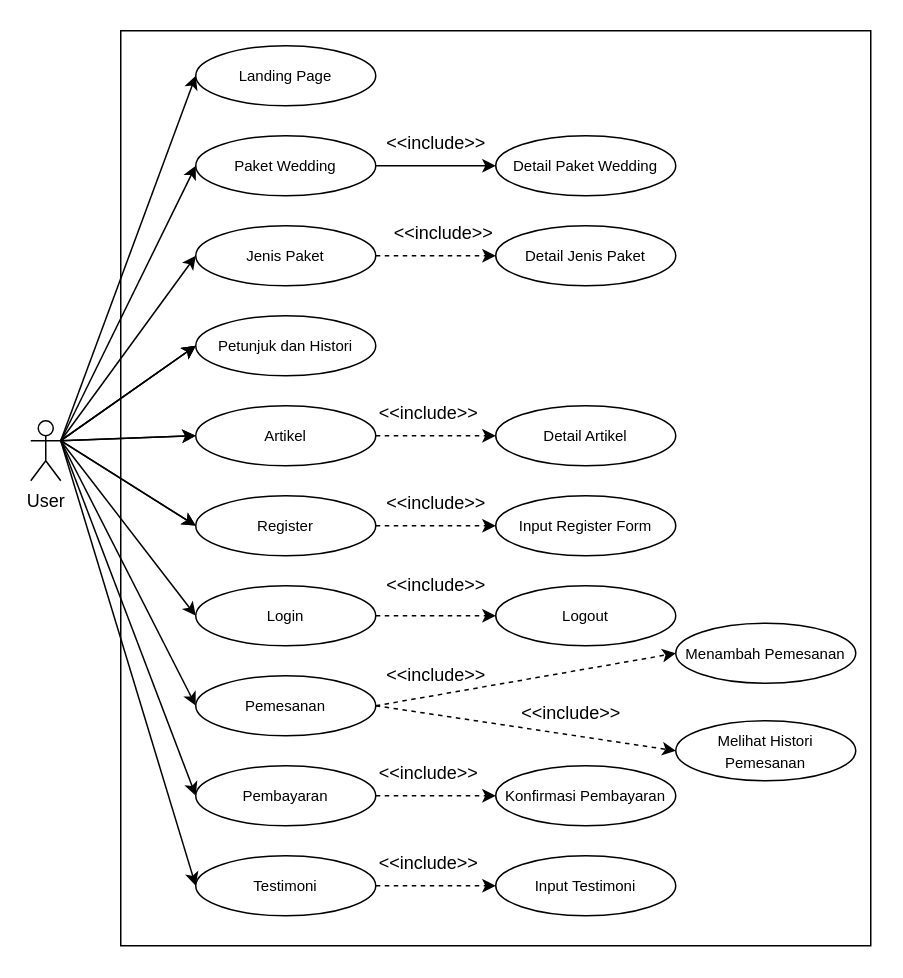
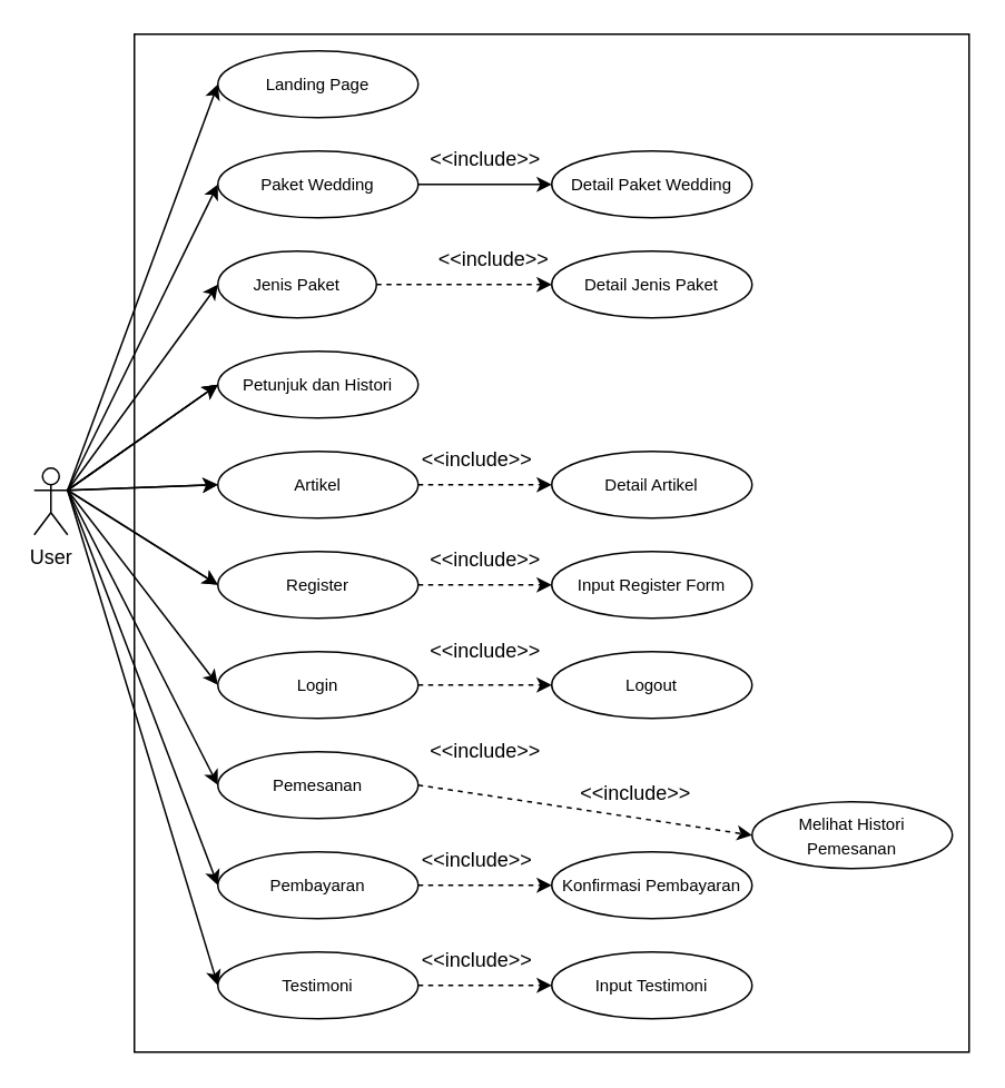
  <mxCell id="0" />
  <mxCell id="1" parent="0" />
  <mxCell id="2" value="" style="rounded=0;whiteSpace=wrap;html=1;" vertex="1" parent="1"><mxGeometry x="80" y="20" width="500" height="610" as="geometry" /></mxCell>
  <mxCell id="3" value="User" style="shape=umlActor;verticalLabelPosition=bottom;verticalAlign=top;html=1;" parent="1" vertex="1"><mxGeometry x="20" y="280" width="20" height="40" as="geometry" /></mxCell>
  <mxCell id="4" value="&lt;font style=&quot;font-size: 10px;&quot;&gt;Landing Page&lt;/font&gt;" style="ellipse;whiteSpace=wrap;html=1;" parent="1" vertex="1"><mxGeometry x="130" y="30" width="120" height="40" as="geometry" /></mxCell>
  <mxCell id="5" value="" style="edgeStyle=orthogonalEdgeStyle;rounded=0;orthogonalLoop=1;jettySize=auto;html=1;dashed=0;" parent="1" source="6" target="40" edge="1"><mxGeometry relative="1" as="geometry" /></mxCell>
  <mxCell id="6" value="&lt;font style=&quot;font-size: 10px;&quot;&gt;Paket Wedding&lt;/font&gt;" style="ellipse;whiteSpace=wrap;html=1;" parent="1" vertex="1"><mxGeometry x="130" y="90" width="120" height="40" as="geometry" /></mxCell>
  <mxCell id="7" value="" style="edgeStyle=orthogonalEdgeStyle;rounded=0;orthogonalLoop=1;jettySize=auto;html=1;dashed=1;" parent="1" source="8" target="41" edge="1"><mxGeometry relative="1" as="geometry" /></mxCell>
- <mxCell id="8" value="&lt;font style=&quot;font-size: 10px;&quot;&gt;Jenis Paket&lt;/font&gt;" style="ellipse;whiteSpace=wrap;html=1;" parent="1" vertex="1"><mxGeometry x="130" y="150" width="120" height="40" as="geometry" /></mxCell>
+ <mxCell id="8" value="&lt;font style=&quot;font-size: 10px;&quot;&gt;Jenis Paket&lt;/font&gt;" style="ellipse;whiteSpace=wrap;html=1;" parent="1" vertex="1"><mxGeometry x="130" y="150" width="95" height="40" as="geometry" /></mxCell>
  <mxCell id="9" value="&lt;font style=&quot;font-size: 10px;&quot;&gt;Pemesanan&lt;/font&gt;" style="ellipse;whiteSpace=wrap;html=1;" parent="1" vertex="1"><mxGeometry x="130" y="450" width="120" height="40" as="geometry" /></mxCell>
  <mxCell id="10" value="&lt;font style=&quot;font-size: 10px;&quot;&gt;Petunjuk dan Histori&lt;/font&gt;" style="ellipse;whiteSpace=wrap;html=1;" parent="1" vertex="1"><mxGeometry x="130" y="210" width="120" height="40" as="geometry" /></mxCell>
  <mxCell id="11" value="" style="edgeStyle=orthogonalEdgeStyle;rounded=0;orthogonalLoop=1;jettySize=auto;html=1;dashed=1;" parent="1" source="12" target="43" edge="1"><mxGeometry relative="1" as="geometry" /></mxCell>
  <mxCell id="12" value="&lt;font style=&quot;font-size: 10px;&quot;&gt;Register&lt;/font&gt;" style="ellipse;whiteSpace=wrap;html=1;" parent="1" vertex="1"><mxGeometry x="130" y="330" width="120" height="40" as="geometry" /></mxCell>
  <mxCell id="13" value="&lt;font style=&quot;font-size: 10px;&quot;&gt;Login&lt;/font&gt;" style="ellipse;whiteSpace=wrap;html=1;" parent="1" vertex="1"><mxGeometry x="130" y="390" width="120" height="40" as="geometry" /></mxCell>
  <mxCell id="14" value="" style="edgeStyle=orthogonalEdgeStyle;rounded=0;orthogonalLoop=1;jettySize=auto;html=1;dashed=1;" parent="1" source="15" target="42" edge="1"><mxGeometry relative="1" as="geometry" /></mxCell>
  <mxCell id="15" value="&lt;font style=&quot;font-size: 10px;&quot;&gt;Artikel&lt;/font&gt;" style="ellipse;whiteSpace=wrap;html=1;" parent="1" vertex="1"><mxGeometry x="130" y="270" width="120" height="40" as="geometry" /></mxCell>
  <mxCell id="16" value="" style="edgeStyle=orthogonalEdgeStyle;rounded=0;orthogonalLoop=1;jettySize=auto;html=1;dashed=1;" parent="1" source="17" target="44" edge="1"><mxGeometry relative="1" as="geometry" /></mxCell>
  <mxCell id="17" value="&lt;font style=&quot;font-size: 10px;&quot;&gt;Testimoni&lt;/font&gt;" style="ellipse;whiteSpace=wrap;html=1;" parent="1" vertex="1"><mxGeometry x="130" y="570" width="120" height="40" as="geometry" /></mxCell>
  <mxCell id="18" value="" style="endArrow=classic;html=1;rounded=0;entryX=0;entryY=0.5;entryDx=0;entryDy=0;exitX=1;exitY=0.333;exitDx=0;exitDy=0;exitPerimeter=0;" parent="1" source="3" target="9" edge="1"><mxGeometry width="50" height="50" relative="1" as="geometry"><mxPoint x="40" y="470" as="sourcePoint" /><mxPoint x="90" y="420" as="targetPoint" /></mxGeometry></mxCell>
  <mxCell id="19" value="" style="endArrow=classic;html=1;rounded=0;entryX=0;entryY=0.5;entryDx=0;entryDy=0;exitX=1;exitY=0.333;exitDx=0;exitDy=0;exitPerimeter=0;" parent="1" source="3" target="17" edge="1"><mxGeometry width="50" height="50" relative="1" as="geometry"><mxPoint x="50" y="473" as="sourcePoint" /><mxPoint x="140" y="480" as="targetPoint" /></mxGeometry></mxCell>
  <mxCell id="20" value="" style="endArrow=classic;html=1;rounded=0;entryX=0;entryY=0.5;entryDx=0;entryDy=0;exitX=1;exitY=0.333;exitDx=0;exitDy=0;exitPerimeter=0;" parent="1" source="3" target="13" edge="1"><mxGeometry width="50" height="50" relative="1" as="geometry"><mxPoint x="50" y="473" as="sourcePoint" /><mxPoint x="140" y="480" as="targetPoint" /></mxGeometry></mxCell>
  <mxCell id="21" value="" style="endArrow=classic;html=1;rounded=0;entryX=0;entryY=0.5;entryDx=0;entryDy=0;exitX=1;exitY=0.333;exitDx=0;exitDy=0;exitPerimeter=0;" parent="1" source="3" target="4" edge="1"><mxGeometry width="50" height="50" relative="1" as="geometry"><mxPoint x="30" y="440" as="sourcePoint" /><mxPoint x="140" y="60" as="targetPoint" /></mxGeometry></mxCell>
  <mxCell id="22" value="" style="endArrow=classic;html=1;rounded=0;entryX=0;entryY=0.5;entryDx=0;entryDy=0;exitX=1;exitY=0.333;exitDx=0;exitDy=0;exitPerimeter=0;" parent="1" source="3" target="6" edge="1"><mxGeometry width="50" height="50" relative="1" as="geometry"><mxPoint x="50" y="193" as="sourcePoint" /><mxPoint x="140" y="120" as="targetPoint" /></mxGeometry></mxCell>
  <mxCell id="23" value="" style="endArrow=classic;html=1;rounded=0;entryX=0;entryY=0.5;entryDx=0;entryDy=0;exitX=1;exitY=0.333;exitDx=0;exitDy=0;exitPerimeter=0;" parent="1" source="3" target="8" edge="1"><mxGeometry width="50" height="50" relative="1" as="geometry"><mxPoint x="30" y="440" as="sourcePoint" /><mxPoint x="140" y="180" as="targetPoint" /></mxGeometry></mxCell>
  <mxCell id="24" value="" style="endArrow=classic;html=1;rounded=0;entryX=0;entryY=0.5;entryDx=0;entryDy=0;exitX=1;exitY=0.333;exitDx=0;exitDy=0;exitPerimeter=0;" parent="1" source="3" target="10" edge="1"><mxGeometry width="50" height="50" relative="1" as="geometry"><mxPoint x="30" y="440" as="sourcePoint" /><mxPoint x="140" y="240" as="targetPoint" /></mxGeometry></mxCell>
  <mxCell id="25" value="" style="endArrow=classic;html=1;rounded=0;entryX=0;entryY=0.5;entryDx=0;entryDy=0;exitX=1;exitY=0.333;exitDx=0;exitDy=0;exitPerimeter=0;" parent="1" source="3" target="12" edge="1"><mxGeometry width="50" height="50" relative="1" as="geometry"><mxPoint x="30" y="440" as="sourcePoint" /><mxPoint x="140" y="360" as="targetPoint" /></mxGeometry></mxCell>
  <mxCell id="26" value="" style="endArrow=classic;html=1;rounded=0;entryX=0;entryY=0.5;entryDx=0;entryDy=0;exitX=1;exitY=0.333;exitDx=0;exitDy=0;exitPerimeter=0;" parent="1" source="3" target="15" edge="1"><mxGeometry width="50" height="50" relative="1" as="geometry"><mxPoint x="30" y="440" as="sourcePoint" /><mxPoint x="140" y="300" as="targetPoint" /></mxGeometry></mxCell>
  <mxCell id="27" value="" style="endArrow=classic;html=1;rounded=0;entryX=0;entryY=0.5;entryDx=0;entryDy=0;exitX=1;exitY=0.333;exitDx=0;exitDy=0;exitPerimeter=0;" parent="1" source="3" edge="1"><mxGeometry width="50" height="50" relative="1" as="geometry"><mxPoint x="30" y="440" as="sourcePoint" /><mxPoint x="130" y="350" as="targetPoint" /></mxGeometry></mxCell>
  <mxCell id="28" value="" style="endArrow=classic;html=1;rounded=0;entryX=0;entryY=0.5;entryDx=0;entryDy=0;exitX=1;exitY=0.333;exitDx=0;exitDy=0;exitPerimeter=0;" parent="1" source="3" edge="1"><mxGeometry width="50" height="50" relative="1" as="geometry"><mxPoint x="30" y="440" as="sourcePoint" /><mxPoint x="130" y="290" as="targetPoint" /></mxGeometry></mxCell>
  <mxCell id="29" value="" style="endArrow=classic;html=1;rounded=0;entryX=0;entryY=0.5;entryDx=0;entryDy=0;exitX=1;exitY=0.333;exitDx=0;exitDy=0;exitPerimeter=0;" parent="1" source="3" edge="1"><mxGeometry width="50" height="50" relative="1" as="geometry"><mxPoint x="30" y="440" as="sourcePoint" /><mxPoint x="130" y="230" as="targetPoint" /></mxGeometry></mxCell>
  <mxCell id="30" value="" style="endArrow=classic;html=1;rounded=0;entryX=0;entryY=0.5;entryDx=0;entryDy=0;exitX=1;exitY=0.333;exitDx=0;exitDy=0;exitPerimeter=0;" parent="1" source="3" edge="1"><mxGeometry width="50" height="50" relative="1" as="geometry"><mxPoint x="30" y="440" as="sourcePoint" /><mxPoint x="130" y="230" as="targetPoint" /></mxGeometry></mxCell>
  <mxCell id="31" value="&lt;font style=&quot;font-size: 10px;&quot;&gt;Logout&lt;/font&gt;" style="ellipse;whiteSpace=wrap;html=1;" parent="1" vertex="1"><mxGeometry x="330" y="390" width="120" height="40" as="geometry" /></mxCell>
- <mxCell id="32" value="&lt;font style=&quot;font-size: 10px;&quot;&gt;Menambah Pemesanan&lt;/font&gt;" style="ellipse;whiteSpace=wrap;html=1;" parent="1" vertex="1"><mxGeometry x="450" y="415" width="120" height="40" as="geometry" /></mxCell>
  <mxCell id="33" value="&lt;font style=&quot;font-size: 10px;&quot;&gt;Melihat Histori Pemesanan&lt;/font&gt;" style="ellipse;whiteSpace=wrap;html=1;" parent="1" vertex="1"><mxGeometry x="450" y="480" width="120" height="40" as="geometry" /></mxCell>
- <mxCell id="34" value="" style="endArrow=classic;html=1;rounded=0;entryX=0;entryY=0.5;entryDx=0;entryDy=0;exitX=1;exitY=0.5;exitDx=0;exitDy=0;dashed=1;" parent="1" source="9" target="32" edge="1"><mxGeometry width="50" height="50" relative="1" as="geometry"><mxPoint x="260" y="510" as="sourcePoint" /><mxPoint x="310" y="460" as="targetPoint" /></mxGeometry></mxCell>
  <mxCell id="35" value="" style="endArrow=classic;html=1;rounded=0;entryX=0;entryY=0.5;entryDx=0;entryDy=0;exitX=1;exitY=0.5;exitDx=0;exitDy=0;dashed=1;" parent="1" source="9" target="33" edge="1"><mxGeometry width="50" height="50" relative="1" as="geometry"><mxPoint x="260" y="480" as="sourcePoint" /><mxPoint x="460" y="445" as="targetPoint" /></mxGeometry></mxCell>
  <mxCell id="36" value="&amp;lt;&amp;lt;include&amp;gt;&amp;gt;" style="text;html=1;align=center;verticalAlign=middle;resizable=0;points=[];autosize=1;strokeColor=none;fillColor=none;" parent="1" vertex="1"><mxGeometry x="245" y="435" width="90" height="30" as="geometry" /></mxCell>
  <mxCell id="37" value="&amp;lt;&amp;lt;include&amp;gt;&amp;gt;" style="text;html=1;align=center;verticalAlign=middle;resizable=0;points=[];autosize=1;strokeColor=none;fillColor=none;" parent="1" vertex="1"><mxGeometry x="335" y="460" width="90" height="30" as="geometry" /></mxCell>
  <mxCell id="38" value="" style="endArrow=classic;html=1;rounded=0;entryX=0;entryY=0.5;entryDx=0;entryDy=0;exitX=1;exitY=0.5;exitDx=0;exitDy=0;dashed=1;" parent="1" source="13" target="31" edge="1"><mxGeometry width="50" height="50" relative="1" as="geometry"><mxPoint x="260" y="480" as="sourcePoint" /><mxPoint x="460" y="445" as="targetPoint" /></mxGeometry></mxCell>
  <mxCell id="39" value="&amp;lt;&amp;lt;include&amp;gt;&amp;gt;" style="text;html=1;align=center;verticalAlign=middle;resizable=0;points=[];autosize=1;strokeColor=none;fillColor=none;" parent="1" vertex="1"><mxGeometry x="245" y="375" width="90" height="30" as="geometry" /></mxCell>
  <mxCell id="40" value="&lt;font style=&quot;font-size: 10px;&quot;&gt;Detail Paket Wedding&lt;/font&gt;" style="ellipse;whiteSpace=wrap;html=1;" parent="1" vertex="1"><mxGeometry x="330" y="90" width="120" height="40" as="geometry" /></mxCell>
  <mxCell id="41" value="&lt;font style=&quot;font-size: 10px;&quot;&gt;Detail Jenis Paket&lt;/font&gt;" style="ellipse;whiteSpace=wrap;html=1;" parent="1" vertex="1"><mxGeometry x="330" y="150" width="120" height="40" as="geometry" /></mxCell>
  <mxCell id="42" value="&lt;font style=&quot;font-size: 10px;&quot;&gt;Detail Artikel&lt;/font&gt;" style="ellipse;whiteSpace=wrap;html=1;" parent="1" vertex="1"><mxGeometry x="330" y="270" width="120" height="40" as="geometry" /></mxCell>
  <mxCell id="43" value="&lt;font style=&quot;font-size: 10px;&quot;&gt;Input Register Form&lt;/font&gt;" style="ellipse;whiteSpace=wrap;html=1;" parent="1" vertex="1"><mxGeometry x="330" y="330" width="120" height="40" as="geometry" /></mxCell>
  <mxCell id="44" value="&lt;font style=&quot;font-size: 10px;&quot;&gt;Input Testimoni&lt;/font&gt;" style="ellipse;whiteSpace=wrap;html=1;" parent="1" vertex="1"><mxGeometry x="330" y="570" width="120" height="40" as="geometry" /></mxCell>
  <mxCell id="45" value="&amp;lt;&amp;lt;include&amp;gt;&amp;gt;" style="text;html=1;align=center;verticalAlign=middle;resizable=0;points=[];autosize=1;strokeColor=none;fillColor=none;" parent="1" vertex="1"><mxGeometry x="240" y="560" width="90" height="30" as="geometry" /></mxCell>
  <mxCell id="46" value="&amp;lt;&amp;lt;include&amp;gt;&amp;gt;" style="text;html=1;align=center;verticalAlign=middle;resizable=0;points=[];autosize=1;strokeColor=none;fillColor=none;" parent="1" vertex="1"><mxGeometry x="245" y="320" width="90" height="30" as="geometry" /></mxCell>
  <mxCell id="47" value="&amp;lt;&amp;lt;include&amp;gt;&amp;gt;" style="text;html=1;align=center;verticalAlign=middle;resizable=0;points=[];autosize=1;strokeColor=none;fillColor=none;" parent="1" vertex="1"><mxGeometry x="240" y="260" width="90" height="30" as="geometry" /></mxCell>
  <mxCell id="48" value="" style="edgeStyle=orthogonalEdgeStyle;rounded=0;orthogonalLoop=1;jettySize=auto;html=1;dashed=1;" parent="1" source="49" target="50" edge="1"><mxGeometry relative="1" as="geometry" /></mxCell>
  <mxCell id="49" value="&lt;font style=&quot;font-size: 10px;&quot;&gt;Pembayaran&lt;/font&gt;" style="ellipse;whiteSpace=wrap;html=1;" parent="1" vertex="1"><mxGeometry x="130" y="510" width="120" height="40" as="geometry" /></mxCell>
  <mxCell id="50" value="&lt;font style=&quot;font-size: 10px;&quot;&gt;Konfirmasi Pembayaran&lt;/font&gt;" style="ellipse;whiteSpace=wrap;html=1;" parent="1" vertex="1"><mxGeometry x="330" y="510" width="120" height="40" as="geometry" /></mxCell>
  <mxCell id="51" value="&amp;lt;&amp;lt;include&amp;gt;&amp;gt;" style="text;html=1;align=center;verticalAlign=middle;resizable=0;points=[];autosize=1;strokeColor=none;fillColor=none;" parent="1" vertex="1"><mxGeometry x="240" y="500" width="90" height="30" as="geometry" /></mxCell>
  <mxCell id="52" value="" style="endArrow=classic;html=1;rounded=0;entryX=0;entryY=0.5;entryDx=0;entryDy=0;exitX=1;exitY=0.333;exitDx=0;exitDy=0;exitPerimeter=0;" parent="1" source="3" target="49" edge="1"><mxGeometry width="50" height="50" relative="1" as="geometry"><mxPoint x="50" y="413" as="sourcePoint" /><mxPoint x="140" y="480" as="targetPoint" /></mxGeometry></mxCell>
  <mxCell id="53" value="&amp;lt;&amp;lt;include&amp;gt;&amp;gt;" style="text;html=1;align=center;verticalAlign=middle;resizable=0;points=[];autosize=1;strokeColor=none;fillColor=none;" parent="1" vertex="1"><mxGeometry x="250" y="140" width="90" height="30" as="geometry" /></mxCell>
  <mxCell id="54" value="&amp;lt;&amp;lt;include&amp;gt;&amp;gt;" style="text;html=1;align=center;verticalAlign=middle;resizable=0;points=[];autosize=1;strokeColor=none;fillColor=none;" parent="1" vertex="1"><mxGeometry x="245" y="80" width="90" height="30" as="geometry" /></mxCell>
